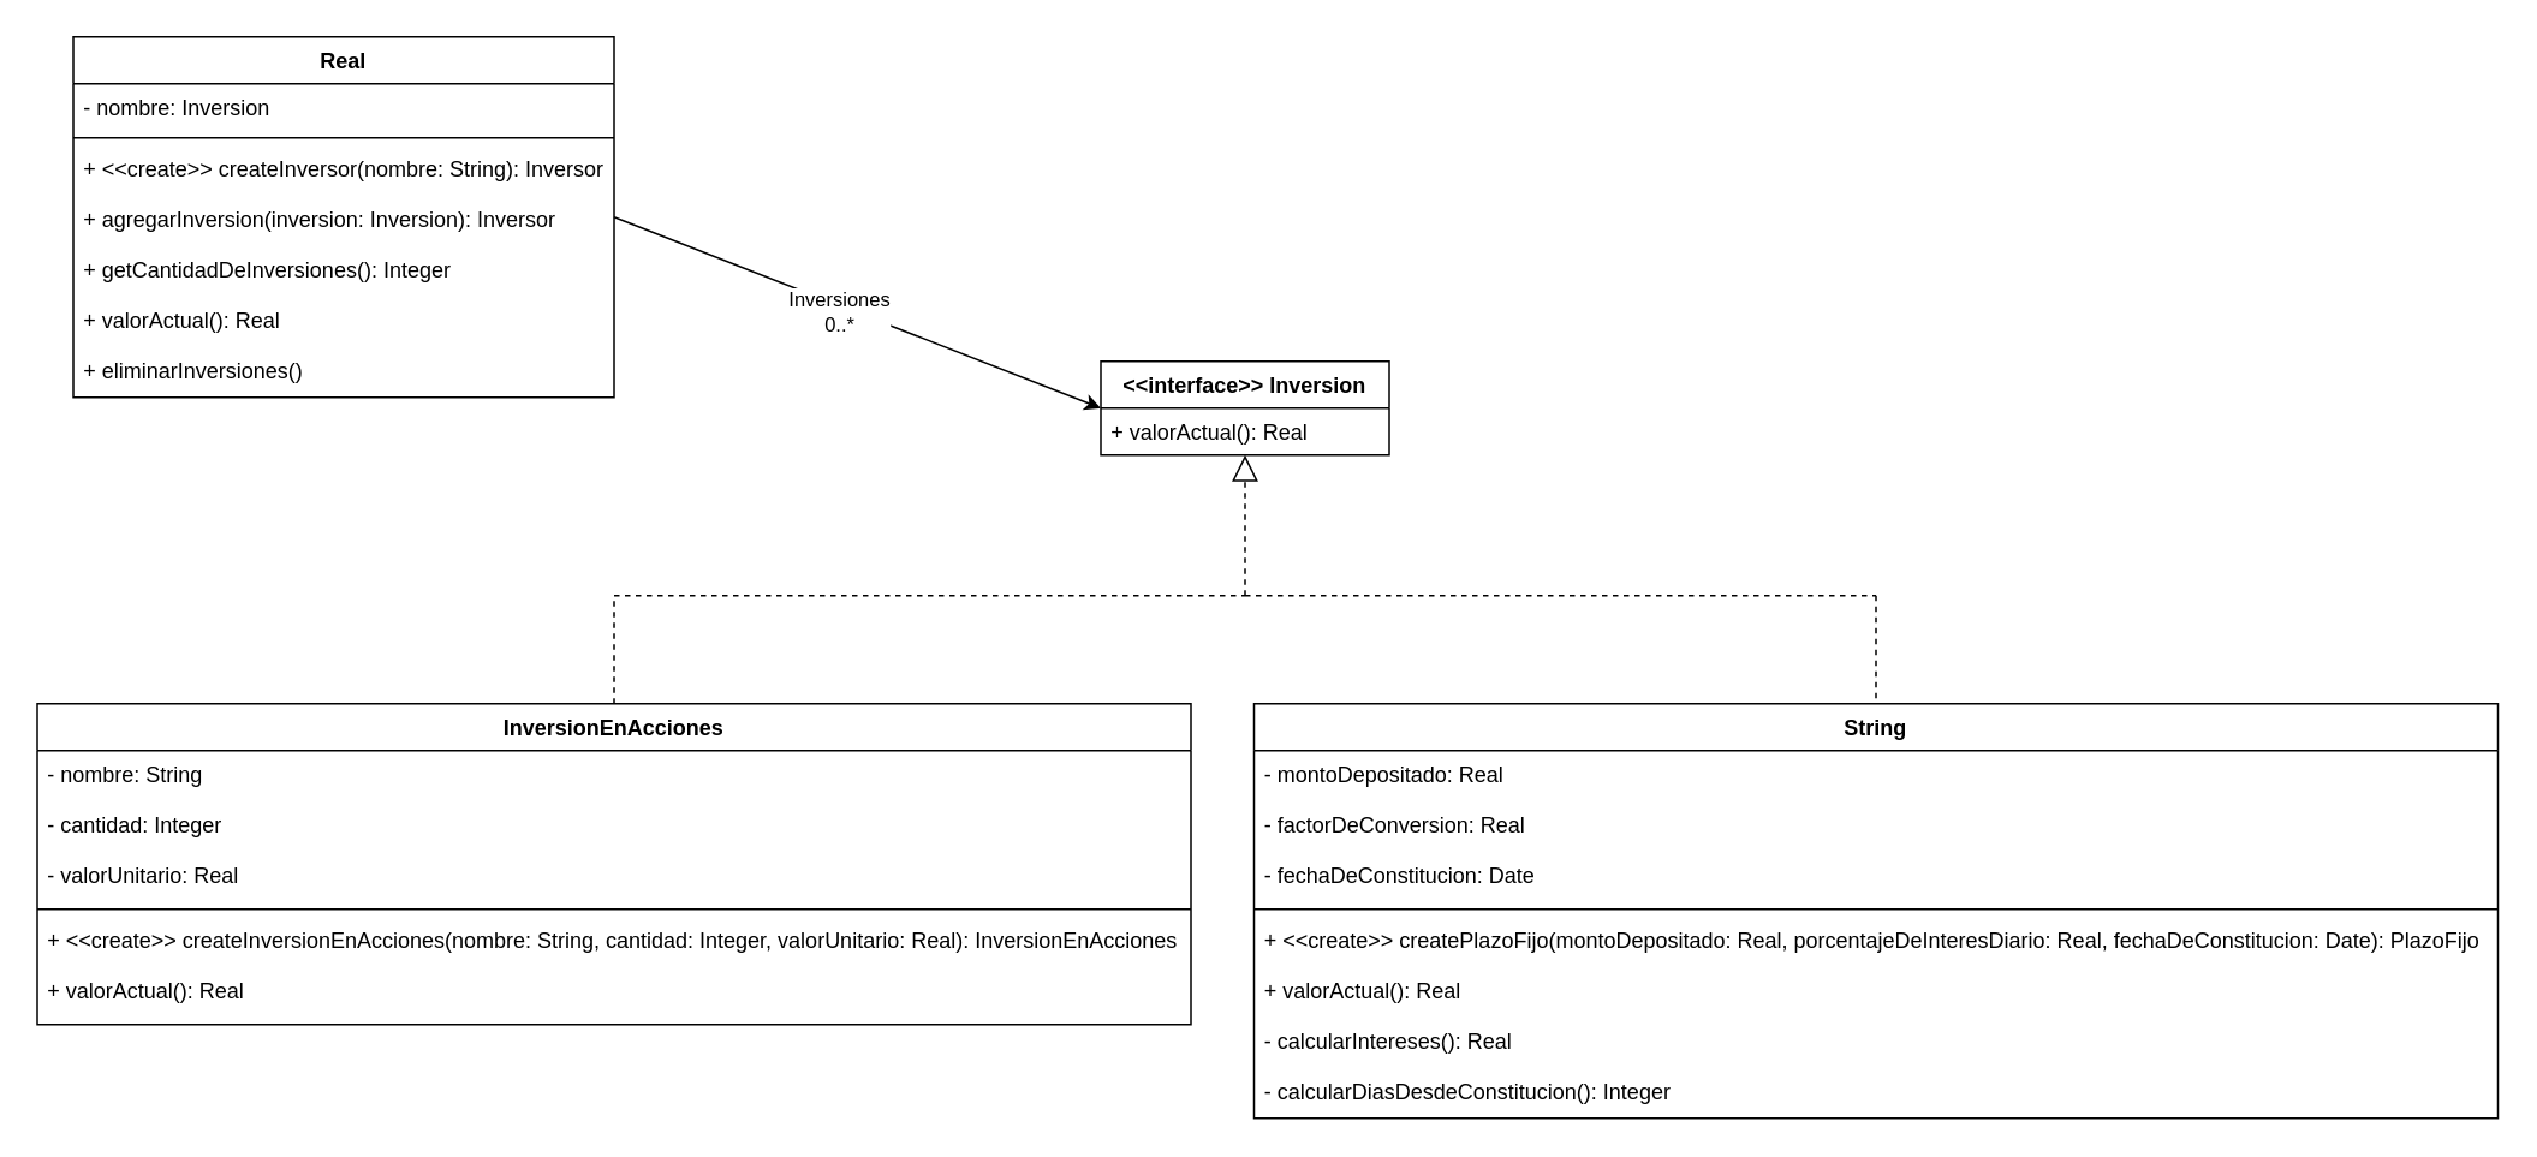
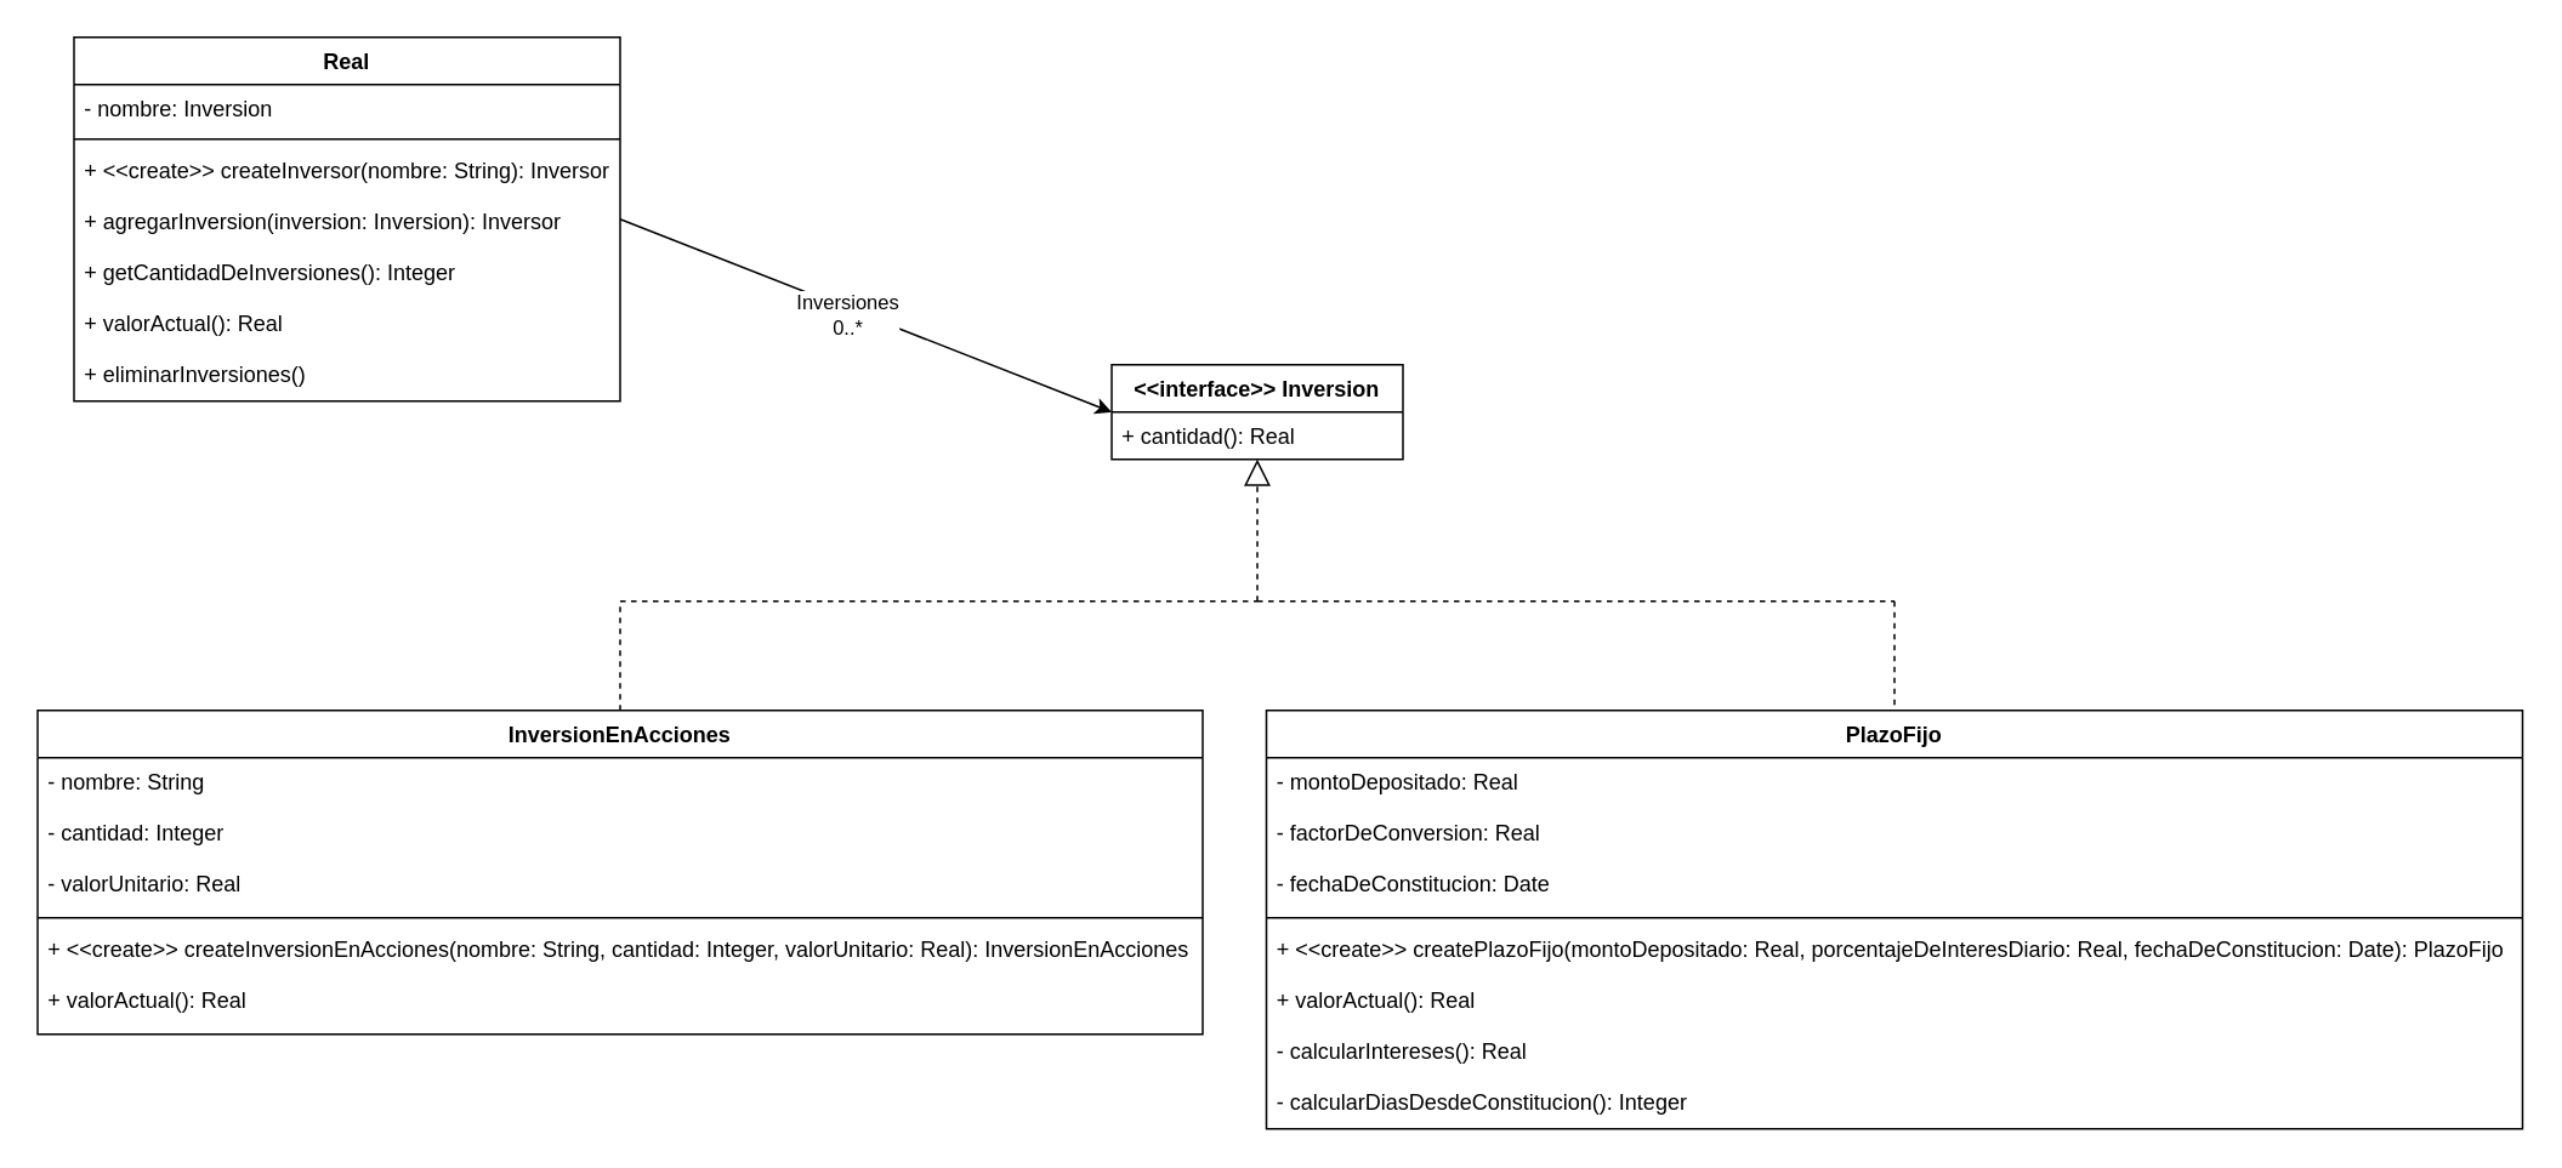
  <mxCell id="0" />
  <mxCell id="1" parent="0" />
  <mxCell id="2" value="Real" style="swimlane;fontStyle=1;align=center;verticalAlign=top;childLayout=stackLayout;horizontal=1;startSize=26;horizontalStack=0;resizeParent=1;resizeParentMax=0;resizeLast=0;collapsible=1;marginBottom=0;" vertex="1" parent="1"><mxGeometry y="20" width="300" height="200" as="geometry" x="40" /></mxCell>
  <mxCell id="3" value="- nombre: Inversion" style="text;strokeColor=none;fillColor=none;align=left;verticalAlign=top;spacingLeft=4;spacingRight=4;overflow=hidden;rotatable=0;points=[[0,0.5],[1,0.5]];portConstraint=eastwest;" vertex="1" parent="2"><mxGeometry y="26" width="300" height="26" as="geometry" /></mxCell>
  <mxCell id="4" value="" style="line;strokeWidth=1;fillColor=none;align=left;verticalAlign=middle;spacingTop=-1;spacingLeft=3;spacingRight=3;rotatable=0;labelPosition=right;points=[];portConstraint=eastwest;strokeColor=inherit;" vertex="1" parent="2"><mxGeometry y="52" width="300" height="8" as="geometry" /></mxCell>
  <mxCell id="5" value="+ &lt;&lt;create&gt;&gt; createInversor(nombre: String): Inversor&#10;&#10;+ agregarInversion(inversion: Inversion): Inversor&#10;&#10;+ getCantidadDeInversiones(): Integer&#10;&#10;+ valorActual(): Real&#10;&#10;+ eliminarInversiones()&#10;" style="text;strokeColor=none;fillColor=none;align=left;verticalAlign=top;spacingLeft=4;spacingRight=4;overflow=hidden;rotatable=0;points=[[0,0.5],[1,0.5]];portConstraint=eastwest;" vertex="1" parent="2"><mxGeometry y="60" width="300" height="140" as="geometry" /></mxCell>
  <mxCell id="6" value="" style="endArrow=classic;html=1;rounded=0;exitX=1;exitY=0.5;exitDx=0;exitDy=0;entryX=0;entryY=0.5;entryDx=0;entryDy=0;" edge="1" parent="1" source="2" target="8"><mxGeometry width="50" height="50" relative="1" as="geometry"><mxPoint x="429" y="240" as="sourcePoint" /><mxPoint x="560" y="230" as="targetPoint" /></mxGeometry></mxCell>
  <mxCell id="7" value="&lt;div&gt;Inversiones&lt;/div&gt;&lt;div&gt;0..*&lt;br&gt;&lt;/div&gt;" style="edgeLabel;html=1;align=center;verticalAlign=middle;resizable=0;points=[];" vertex="1" connectable="0" parent="6"><mxGeometry x="-0.067" y="-3" relative="1" as="geometry"><mxPoint as="offset" /></mxGeometry></mxCell>
  <mxCell id="8" value="&lt;&lt;interface&gt;&gt; Inversion" style="swimlane;fontStyle=1;childLayout=stackLayout;horizontal=1;startSize=26;fillColor=none;horizontalStack=0;resizeParent=1;resizeParentMax=0;resizeLast=0;collapsible=1;marginBottom=0;" vertex="1" parent="1"><mxGeometry x="610" y="200" width="160" height="52" as="geometry" /></mxCell>
- <mxCell id="9" value="+ valorActual(): Real" style="text;strokeColor=none;fillColor=none;align=left;verticalAlign=top;spacingLeft=4;spacingRight=4;overflow=hidden;rotatable=0;points=[[0,0.5],[1,0.5]];portConstraint=eastwest;" vertex="1" parent="8"><mxGeometry y="26" width="160" height="26" as="geometry" /></mxCell>
+ <mxCell id="9" value="+ cantidad(): Real" style="text;strokeColor=none;fillColor=none;align=left;verticalAlign=top;spacingLeft=4;spacingRight=4;overflow=hidden;rotatable=0;points=[[0,0.5],[1,0.5]];portConstraint=eastwest;" vertex="1" parent="8"><mxGeometry y="26" width="160" height="26" as="geometry" /></mxCell>
  <mxCell id="10" value="InversionEnAcciones" style="swimlane;fontStyle=1;align=center;verticalAlign=top;childLayout=stackLayout;horizontal=1;startSize=26;horizontalStack=0;resizeParent=1;resizeParentMax=0;resizeLast=0;collapsible=1;marginBottom=0;" vertex="1" parent="1"><mxGeometry x="20" y="390" width="640" height="178" as="geometry" /></mxCell>
  <mxCell id="11" value="- nombre: String&#10;&#10;- cantidad: Integer&#10;&#10;- valorUnitario: Real&#10;" style="text;strokeColor=none;fillColor=none;align=left;verticalAlign=top;spacingLeft=4;spacingRight=4;overflow=hidden;rotatable=0;points=[[0,0.5],[1,0.5]];portConstraint=eastwest;" vertex="1" parent="10"><mxGeometry y="26" width="640" height="84" as="geometry" /></mxCell>
  <mxCell id="12" value="" style="line;strokeWidth=1;fillColor=none;align=left;verticalAlign=middle;spacingTop=-1;spacingLeft=3;spacingRight=3;rotatable=0;labelPosition=right;points=[];portConstraint=eastwest;strokeColor=inherit;" vertex="1" parent="10"><mxGeometry y="110" width="640" height="8" as="geometry" /></mxCell>
  <mxCell id="13" value="+ &lt;&lt;create&gt;&gt; createInversionEnAcciones(nombre: String, cantidad: Integer, valorUnitario: Real): InversionEnAcciones&#10;&#10;+ valorActual(): Real&#10;" style="text;strokeColor=none;fillColor=none;align=left;verticalAlign=top;spacingLeft=4;spacingRight=4;overflow=hidden;rotatable=0;points=[[0,0.5],[1,0.5]];portConstraint=eastwest;" vertex="1" parent="10"><mxGeometry y="118" width="640" height="60" as="geometry" /></mxCell>
- <mxCell id="14" value="String" style="swimlane;fontStyle=1;align=center;verticalAlign=top;childLayout=stackLayout;horizontal=1;startSize=26;horizontalStack=0;resizeParent=1;resizeParentMax=0;resizeLast=0;collapsible=1;marginBottom=0;" vertex="1" parent="1"><mxGeometry x="695" y="390" width="690" height="230" as="geometry" /></mxCell>
+ <mxCell id="14" value="PlazoFijo" style="swimlane;fontStyle=1;align=center;verticalAlign=top;childLayout=stackLayout;horizontal=1;startSize=26;horizontalStack=0;resizeParent=1;resizeParentMax=0;resizeLast=0;collapsible=1;marginBottom=0;" vertex="1" parent="1"><mxGeometry x="695" y="390" width="690" height="230" as="geometry" /></mxCell>
  <mxCell id="15" value="- montoDepositado: Real&#10;&#10;- factorDeConversion: Real&#10;&#10;- fechaDeConstitucion: Date&#10;" style="text;strokeColor=none;fillColor=none;align=left;verticalAlign=top;spacingLeft=4;spacingRight=4;overflow=hidden;rotatable=0;points=[[0,0.5],[1,0.5]];portConstraint=eastwest;" vertex="1" parent="14"><mxGeometry y="26" width="690" height="84" as="geometry" /></mxCell>
  <mxCell id="16" value="" style="line;strokeWidth=1;fillColor=none;align=left;verticalAlign=middle;spacingTop=-1;spacingLeft=3;spacingRight=3;rotatable=0;labelPosition=right;points=[];portConstraint=eastwest;strokeColor=inherit;" vertex="1" parent="14"><mxGeometry y="110" width="690" height="8" as="geometry" /></mxCell>
  <mxCell id="17" value="+ &lt;&lt;create&gt;&gt; createPlazoFijo(montoDepositado: Real, porcentajeDeInteresDiario: Real, fechaDeConstitucion: Date): PlazoFijo&#10;&#10;+ valorActual(): Real&#10;&#10;- calcularIntereses(): Real&#10;&#10;- calcularDiasDesdeConstitucion(): Integer&#10;" style="text;strokeColor=none;fillColor=none;align=left;verticalAlign=top;spacingLeft=4;spacingRight=4;overflow=hidden;rotatable=0;points=[[0,0.5],[1,0.5]];portConstraint=eastwest;" vertex="1" parent="14"><mxGeometry y="118" width="690" height="112" as="geometry" /></mxCell>
  <mxCell id="18" value="" style="endArrow=block;dashed=1;endFill=0;endSize=12;html=1;rounded=0;entryX=0.5;entryY=1;entryDx=0;entryDy=0;" edge="1" parent="1" target="8"><mxGeometry width="160" relative="1" as="geometry"><mxPoint x="690" y="330" as="sourcePoint" /><mxPoint x="689.5" y="270" as="targetPoint" /></mxGeometry></mxCell>
  <mxCell id="19" value="" style="endArrow=none;dashed=1;html=1;rounded=0;exitX=0.5;exitY=0;exitDx=0;exitDy=0;" edge="1" parent="1" source="10"><mxGeometry width="50" height="50" relative="1" as="geometry"><mxPoint x="360" y="302" as="sourcePoint" /><mxPoint x="340" y="330" as="targetPoint" /></mxGeometry></mxCell>
  <mxCell id="20" value="" style="endArrow=none;dashed=1;html=1;rounded=0;" edge="1" parent="1"><mxGeometry width="50" height="50" relative="1" as="geometry"><mxPoint x="340" y="330" as="sourcePoint" /><mxPoint x="690" y="330" as="targetPoint" /></mxGeometry></mxCell>
  <mxCell id="21" value="" style="endArrow=none;dashed=1;html=1;rounded=0;" edge="1" parent="1"><mxGeometry width="50" height="50" relative="1" as="geometry"><mxPoint x="690" y="330" as="sourcePoint" /><mxPoint x="1040" y="330" as="targetPoint" /></mxGeometry></mxCell>
  <mxCell id="22" value="" style="endArrow=none;dashed=1;html=1;rounded=0;entryX=0.5;entryY=0;entryDx=0;entryDy=0;" edge="1" parent="1" target="14"><mxGeometry width="50" height="50" relative="1" as="geometry"><mxPoint x="1040" y="330" as="sourcePoint" /><mxPoint x="1150" y="220" as="targetPoint" /></mxGeometry></mxCell>
